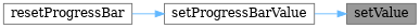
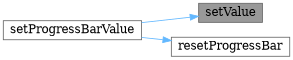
  digraph {
    fontname="DejaVu Serif"
    rankdir=RL
    node [color=grey40 fillcolor=white fontname="DejaVu Serif" fontsize=14 shape=box style=filled]
    edge [color=steelblue1 dir=back fontname="DejaVu Serif" fontsize=14 labelfontname=Helvetica labelfontsize=14 style=solid]
    n1 [color=gray40 fillcolor=grey60 fontcolor=black height=0.2 label=setValue width=0.4]
    n2 [height=0.2 label=setProgressBarValue width=0.4]
    n3 [height=0.2 label=resetProgressBar width=0.4]
    n1 -> n2
-   n2 -> n3
+   n3 -> n2
  }
